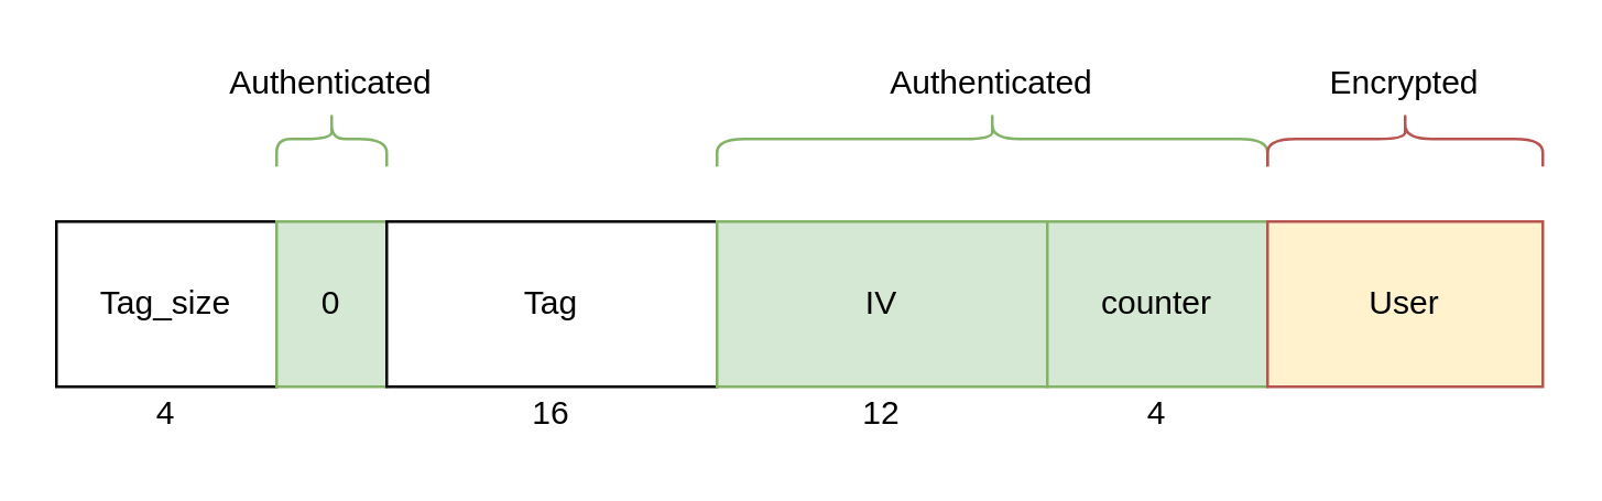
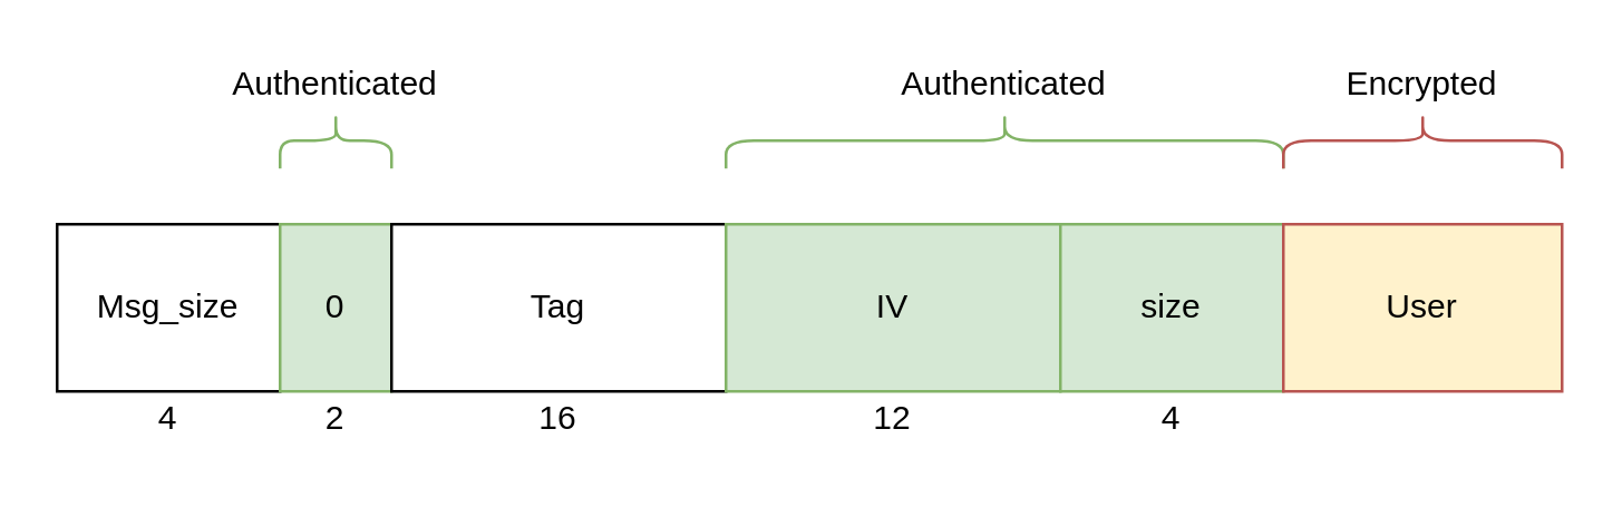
  <mxCell id="0" />
  <mxCell id="1" parent="0" />
- <mxCell id="2" value="Tag_size" style="rounded=0;whiteSpace=wrap;html=1;" vertex="1" parent="1"><mxGeometry x="20" y="80" width="80" height="60" as="geometry" /></mxCell>
+ <mxCell id="2" value="Msg_size" style="rounded=0;whiteSpace=wrap;html=1;" vertex="1" parent="1"><mxGeometry x="20" y="80" width="80" height="60" as="geometry" /></mxCell>
  <mxCell id="3" value="0" style="rounded=0;whiteSpace=wrap;html=1;fillColor=#d5e8d4;strokeColor=#82b366;" vertex="1" parent="1"><mxGeometry x="100" y="80" width="40" height="60" as="geometry" /></mxCell>
  <mxCell id="4" value="Tag" style="rounded=0;whiteSpace=wrap;html=1;" vertex="1" parent="1"><mxGeometry x="140" y="80" width="120" height="60" as="geometry" /></mxCell>
  <mxCell id="5" value="IV" style="rounded=0;whiteSpace=wrap;html=1;fillColor=#d5e8d4;strokeColor=#82b366;" vertex="1" parent="1"><mxGeometry x="260" y="80" width="120" height="60" as="geometry" /></mxCell>
- <mxCell id="6" value="counter" style="rounded=0;whiteSpace=wrap;html=1;fillColor=#d5e8d4;strokeColor=#82b366;" vertex="1" parent="1"><mxGeometry x="380" y="80" width="80" height="60" as="geometry" /></mxCell>
+ <mxCell id="6" value="size" style="rounded=0;whiteSpace=wrap;html=1;fillColor=#d5e8d4;strokeColor=#82b366;" vertex="1" parent="1"><mxGeometry x="380" y="80" width="80" height="60" as="geometry" /></mxCell>
  <mxCell id="7" value="User" style="rounded=0;whiteSpace=wrap;html=1;fillColor=#fff2cc;strokeColor=#b85450;" vertex="1" parent="1"><mxGeometry x="460" y="80" width="100" height="60" as="geometry" /></mxCell>
  <mxCell id="8" value="4" style="text;html=1;strokeColor=none;fillColor=none;align=center;verticalAlign=middle;whiteSpace=wrap;rounded=0;" vertex="1" parent="1"><mxGeometry x="40" y="140" width="40" height="20" as="geometry" /></mxCell>
+ <mxCell id="9" value="2" style="text;html=1;strokeColor=none;fillColor=none;align=center;verticalAlign=middle;whiteSpace=wrap;rounded=0;" vertex="1" parent="1"><mxGeometry x="100" y="140" width="40" height="20" as="geometry" /></mxCell>
  <mxCell id="10" value="16" style="text;html=1;strokeColor=none;fillColor=none;align=center;verticalAlign=middle;whiteSpace=wrap;rounded=0;" vertex="1" parent="1"><mxGeometry x="180" y="140" width="40" height="20" as="geometry" /></mxCell>
  <mxCell id="11" value="12" style="text;html=1;strokeColor=none;fillColor=none;align=center;verticalAlign=middle;whiteSpace=wrap;rounded=0;" vertex="1" parent="1"><mxGeometry x="300" y="140" width="40" height="20" as="geometry" /></mxCell>
  <mxCell id="12" value="4" style="text;html=1;strokeColor=none;fillColor=none;align=center;verticalAlign=middle;whiteSpace=wrap;rounded=0;" vertex="1" parent="1"><mxGeometry x="400" y="140" width="40" height="20" as="geometry" /></mxCell>
  <mxCell id="13" value="" style="shape=curlyBracket;whiteSpace=wrap;html=1;rounded=1;direction=south;fillColor=#d5e8d4;strokeColor=#82b366;" vertex="1" parent="1"><mxGeometry x="260" y="40" width="200" height="20" as="geometry" /></mxCell>
  <mxCell id="14" value="Authenticated" style="text;html=1;strokeColor=none;fillColor=none;align=center;verticalAlign=middle;whiteSpace=wrap;rounded=0;" vertex="1" parent="1"><mxGeometry x="340" y="20" width="40" height="20" as="geometry" /></mxCell>
  <mxCell id="15" value="" style="shape=curlyBracket;whiteSpace=wrap;html=1;rounded=1;direction=south;fillColor=#d5e8d4;strokeColor=#82b366;" vertex="1" parent="1"><mxGeometry x="100" y="40" width="40" height="20" as="geometry" /></mxCell>
  <mxCell id="16" value="Authenticated" style="text;html=1;strokeColor=none;fillColor=none;align=center;verticalAlign=middle;whiteSpace=wrap;rounded=0;" vertex="1" parent="1"><mxGeometry x="100" y="20" width="40" height="20" as="geometry" /></mxCell>
  <mxCell id="17" value="" style="shape=curlyBracket;whiteSpace=wrap;html=1;rounded=1;direction=south;fillColor=#f8cecc;strokeColor=#b85450;" vertex="1" parent="1"><mxGeometry x="460" y="40" width="100" height="20" as="geometry" /></mxCell>
  <mxCell id="18" value="Encrypted" style="text;html=1;strokeColor=none;fillColor=none;align=center;verticalAlign=middle;whiteSpace=wrap;rounded=0;" vertex="1" parent="1"><mxGeometry x="490" y="20" width="40" height="20" as="geometry" /></mxCell>
